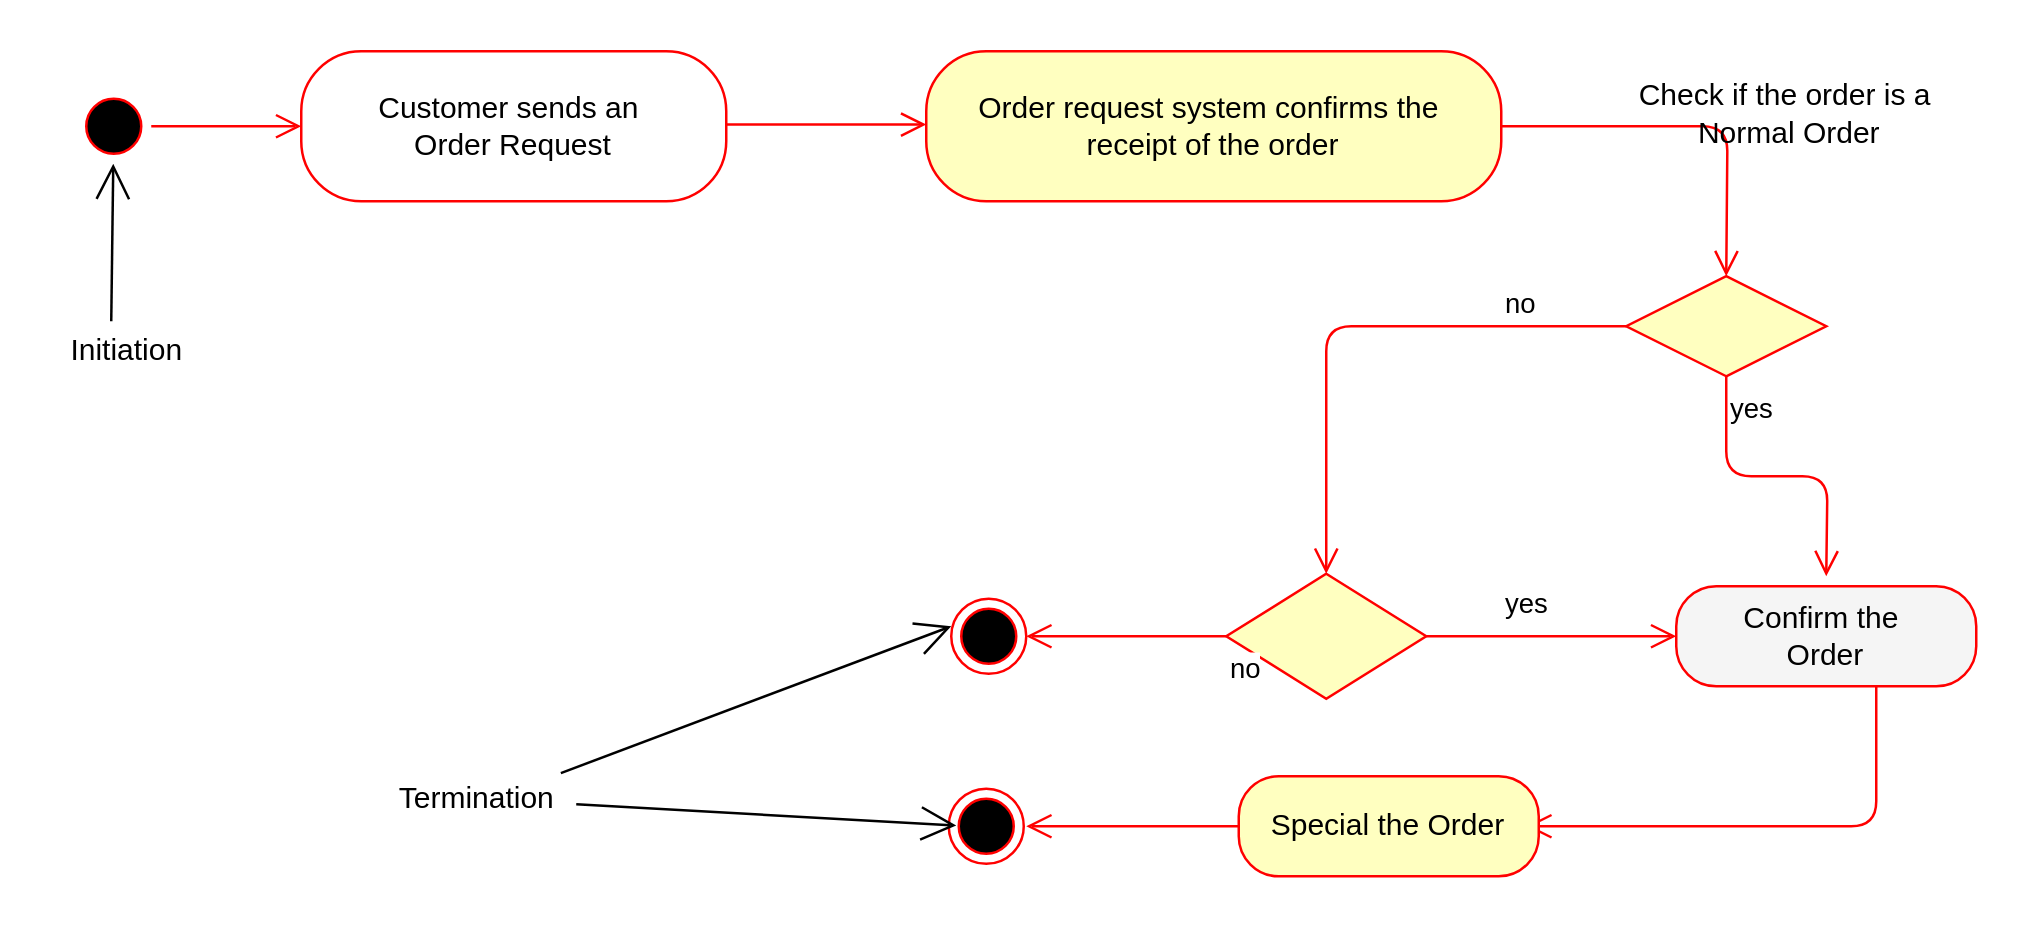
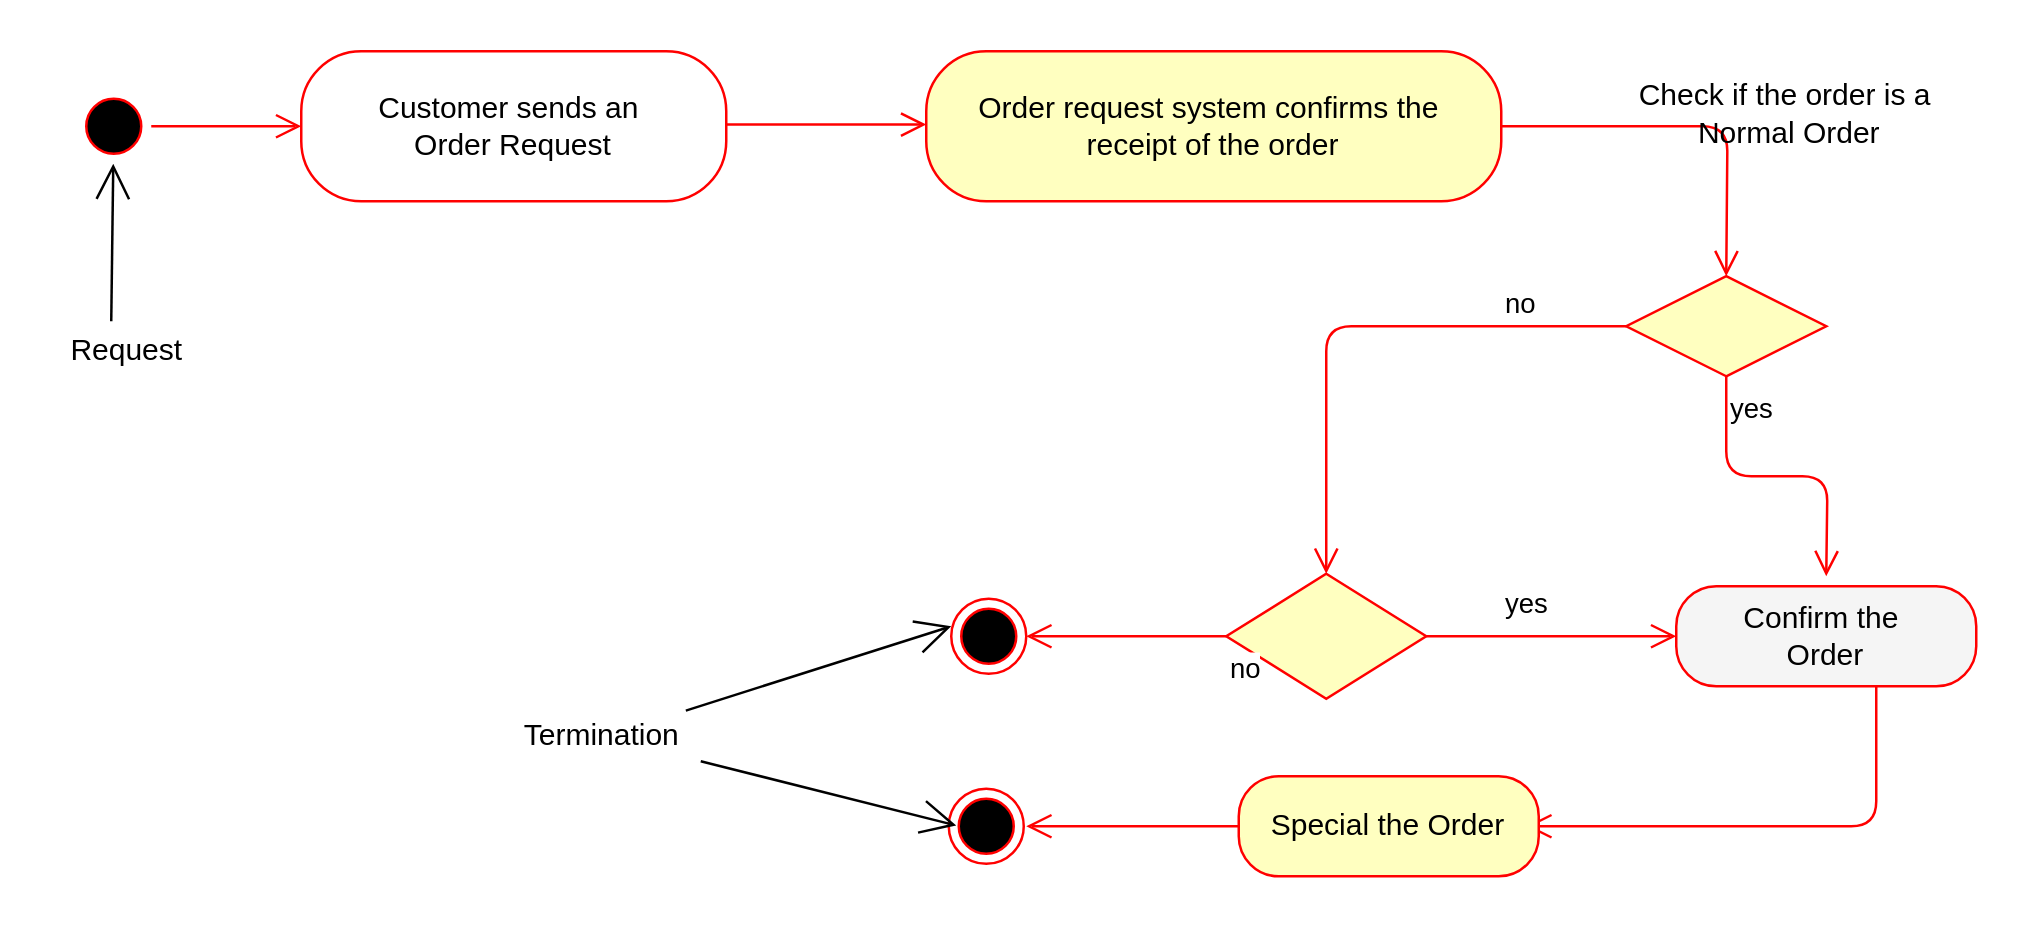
  <mxCell id="0" />
  <mxCell id="1" parent="0" />
  <mxCell id="2" value="Customer sends an&amp;nbsp;&lt;br&gt;Order Request" style="rounded=1;whiteSpace=wrap;html=1;arcSize=40;fontColor=#000000;fillColor=#ffffff;strokeColor=#ff0000;" vertex="1" parent="1"><mxGeometry x="120" y="20" width="170" height="60" as="geometry" /></mxCell>
  <mxCell id="3" value="" style="edgeStyle=orthogonalEdgeStyle;html=1;verticalAlign=bottom;endArrow=open;endSize=8;strokeColor=#ff0000;" edge="1" parent="1"><mxGeometry relative="1" as="geometry"><mxPoint x="370" y="49.33" as="targetPoint" /><mxPoint x="290" y="49.33" as="sourcePoint" /></mxGeometry></mxCell>
  <mxCell id="4" value="" style="ellipse;html=1;shape=startState;fillColor=#000000;strokeColor=#ff0000;direction=west;" vertex="1" parent="1"><mxGeometry x="30" y="35" width="30" height="30" as="geometry" /></mxCell>
  <mxCell id="5" value="" style="edgeStyle=orthogonalEdgeStyle;html=1;verticalAlign=bottom;endArrow=open;endSize=8;strokeColor=#ff0000;entryX=0;entryY=0.5;entryDx=0;entryDy=0;" edge="1" source="4" parent="1" target="2"><mxGeometry relative="1" as="geometry"><mxPoint x="45" y="140" as="targetPoint" /></mxGeometry></mxCell>
  <mxCell id="6" value="Order request system confirms the&amp;nbsp;&lt;br&gt;receipt of the order" style="rounded=1;whiteSpace=wrap;html=1;arcSize=40;fontColor=#000000;fillColor=#ffffc0;strokeColor=#ff0000;" vertex="1" parent="1"><mxGeometry x="370" y="20" width="230" height="60" as="geometry" /></mxCell>
  <mxCell id="7" value="" style="edgeStyle=orthogonalEdgeStyle;html=1;verticalAlign=bottom;endArrow=open;endSize=8;strokeColor=#ff0000;exitX=1;exitY=0.5;exitDx=0;exitDy=0;" edge="1" source="6" parent="1"><mxGeometry relative="1" as="geometry"><mxPoint x="690" y="110" as="targetPoint" /></mxGeometry></mxCell>
  <mxCell id="8" value="" style="rhombus;whiteSpace=wrap;html=1;fillColor=#ffffc0;strokeColor=#ff0000;direction=west;" vertex="1" parent="1"><mxGeometry x="650" y="110" width="80" height="40" as="geometry" /></mxCell>
  <mxCell id="9" value="no" style="edgeStyle=orthogonalEdgeStyle;html=1;align=left;verticalAlign=bottom;endArrow=open;endSize=8;strokeColor=#ff0000;exitX=1;exitY=0.5;exitDx=0;exitDy=0;entryX=0.5;entryY=0;entryDx=0;entryDy=0;" edge="1" source="8" parent="1" target="15"><mxGeometry x="-0.543" relative="1" as="geometry"><mxPoint x="530" y="220" as="targetPoint" /><mxPoint as="offset" /></mxGeometry></mxCell>
  <mxCell id="10" value="yes" style="edgeStyle=orthogonalEdgeStyle;html=1;align=left;verticalAlign=top;endArrow=open;endSize=8;strokeColor=#ff0000;" edge="1" source="8" parent="1"><mxGeometry x="-1" relative="1" as="geometry"><mxPoint x="730" y="230" as="targetPoint" /></mxGeometry></mxCell>
  <mxCell id="11" value="Confirm the&amp;nbsp;&lt;br&gt;Order" style="rounded=1;whiteSpace=wrap;html=1;arcSize=40;fontColor=#000000;fillColor=#f5f5f5;strokeColor=#ff0000;" vertex="1" parent="1"><mxGeometry x="670" y="234" width="120" height="40" as="geometry" /></mxCell>
  <mxCell id="12" value="" style="edgeStyle=orthogonalEdgeStyle;html=1;verticalAlign=bottom;endArrow=open;endSize=8;strokeColor=#ff0000;" edge="1" source="11" parent="1"><mxGeometry relative="1" as="geometry"><mxPoint x="610" y="330" as="targetPoint" /><Array as="points"><mxPoint x="750" y="330" /><mxPoint x="690" y="330" /></Array></mxGeometry></mxCell>
  <mxCell id="13" value="Special the Order" style="rounded=1;whiteSpace=wrap;html=1;arcSize=40;fontColor=#000000;fillColor=#ffffc0;strokeColor=#ff0000;" vertex="1" parent="1"><mxGeometry x="495" y="310" width="120" height="40" as="geometry" /></mxCell>
  <mxCell id="14" value="" style="edgeStyle=orthogonalEdgeStyle;html=1;verticalAlign=bottom;endArrow=open;endSize=8;strokeColor=#ff0000;exitX=0;exitY=0.5;exitDx=0;exitDy=0;" edge="1" source="13" parent="1"><mxGeometry relative="1" as="geometry"><mxPoint x="410" y="330" as="targetPoint" /></mxGeometry></mxCell>
  <mxCell id="15" value="" style="rhombus;whiteSpace=wrap;html=1;fillColor=#ffffc0;strokeColor=#ff0000;" vertex="1" parent="1"><mxGeometry x="490" y="229" width="80" height="50" as="geometry" /></mxCell>
  <mxCell id="16" value="yes" style="edgeStyle=orthogonalEdgeStyle;html=1;align=left;verticalAlign=bottom;endArrow=open;endSize=8;strokeColor=#ff0000;entryX=0;entryY=0.5;entryDx=0;entryDy=0;" edge="1" source="15" parent="1" target="11"><mxGeometry x="-0.4" y="4" relative="1" as="geometry"><mxPoint x="670" y="240" as="targetPoint" /><mxPoint as="offset" /></mxGeometry></mxCell>
  <mxCell id="17" value="no" style="edgeStyle=orthogonalEdgeStyle;html=1;align=left;verticalAlign=top;endArrow=open;endSize=8;strokeColor=#ff0000;" edge="1" source="15" parent="1"><mxGeometry x="-1" relative="1" as="geometry"><mxPoint x="410" y="254" as="targetPoint" /></mxGeometry></mxCell>
  <mxCell id="18" value="" style="ellipse;html=1;shape=endState;fillColor=#000000;strokeColor=#ff0000;" vertex="1" parent="1"><mxGeometry x="380" y="239" width="30" height="30" as="geometry" /></mxCell>
  <mxCell id="19" value="" style="ellipse;html=1;shape=endState;fillColor=#000000;strokeColor=#ff0000;" vertex="1" parent="1"><mxGeometry x="379" y="315" width="30" height="30" as="geometry" /></mxCell>
  <mxCell id="20" value="Check if the order is a&amp;nbsp;&lt;br&gt;Normal Order" style="text;html=1;align=center;verticalAlign=middle;resizable=0;points=[];autosize=1;" vertex="1" parent="1"><mxGeometry x="645" y="30" width="140" height="30" as="geometry" /></mxCell>
- <mxCell id="21" value="Termination" style="text;html=1;align=center;verticalAlign=middle;resizable=0;points=[];autosize=1;" vertex="1" parent="1"><mxGeometry x="150" y="309" width="80" height="20" as="geometry" /></mxCell>
+ <mxCell id="21" value="Termination" style="text;html=1;align=center;verticalAlign=middle;resizable=0;points=[];autosize=1;" vertex="1" parent="1"><mxGeometry x="200" y="284" width="80" height="20" as="geometry" /></mxCell>
  <mxCell id="22" value="" style="endArrow=open;endFill=1;endSize=12;html=1;" edge="1" parent="1" source="21"><mxGeometry width="160" relative="1" as="geometry"><mxPoint x="222" y="329.68" as="sourcePoint" /><mxPoint x="382" y="329.68" as="targetPoint" /></mxGeometry></mxCell>
  <mxCell id="23" value="" style="endArrow=open;endFill=1;endSize=12;html=1;exitX=0.923;exitY=-0.013;exitDx=0;exitDy=0;exitPerimeter=0;" edge="1" parent="1" source="21"><mxGeometry width="160" relative="1" as="geometry"><mxPoint x="220" y="250" as="sourcePoint" /><mxPoint x="380" y="250" as="targetPoint" /></mxGeometry></mxCell>
- <mxCell id="24" value="Initiation" style="text;html=1;align=center;verticalAlign=middle;resizable=0;points=[];autosize=1;" vertex="1" parent="1"><mxGeometry x="20" y="130" width="60" height="20" as="geometry" /></mxCell>
+ <mxCell id="24" value="Request" style="text;html=1;align=center;verticalAlign=middle;resizable=0;points=[];autosize=1;" vertex="1" parent="1"><mxGeometry x="20" y="130" width="60" height="20" as="geometry" /></mxCell>
  <mxCell id="25" value="" style="endArrow=open;endFill=1;endSize=12;html=1;" edge="1" parent="1" target="4"><mxGeometry width="160" relative="1" as="geometry"><mxPoint x="44" y="128" as="sourcePoint" /><mxPoint x="40" y="50" as="targetPoint" /></mxGeometry></mxCell>
